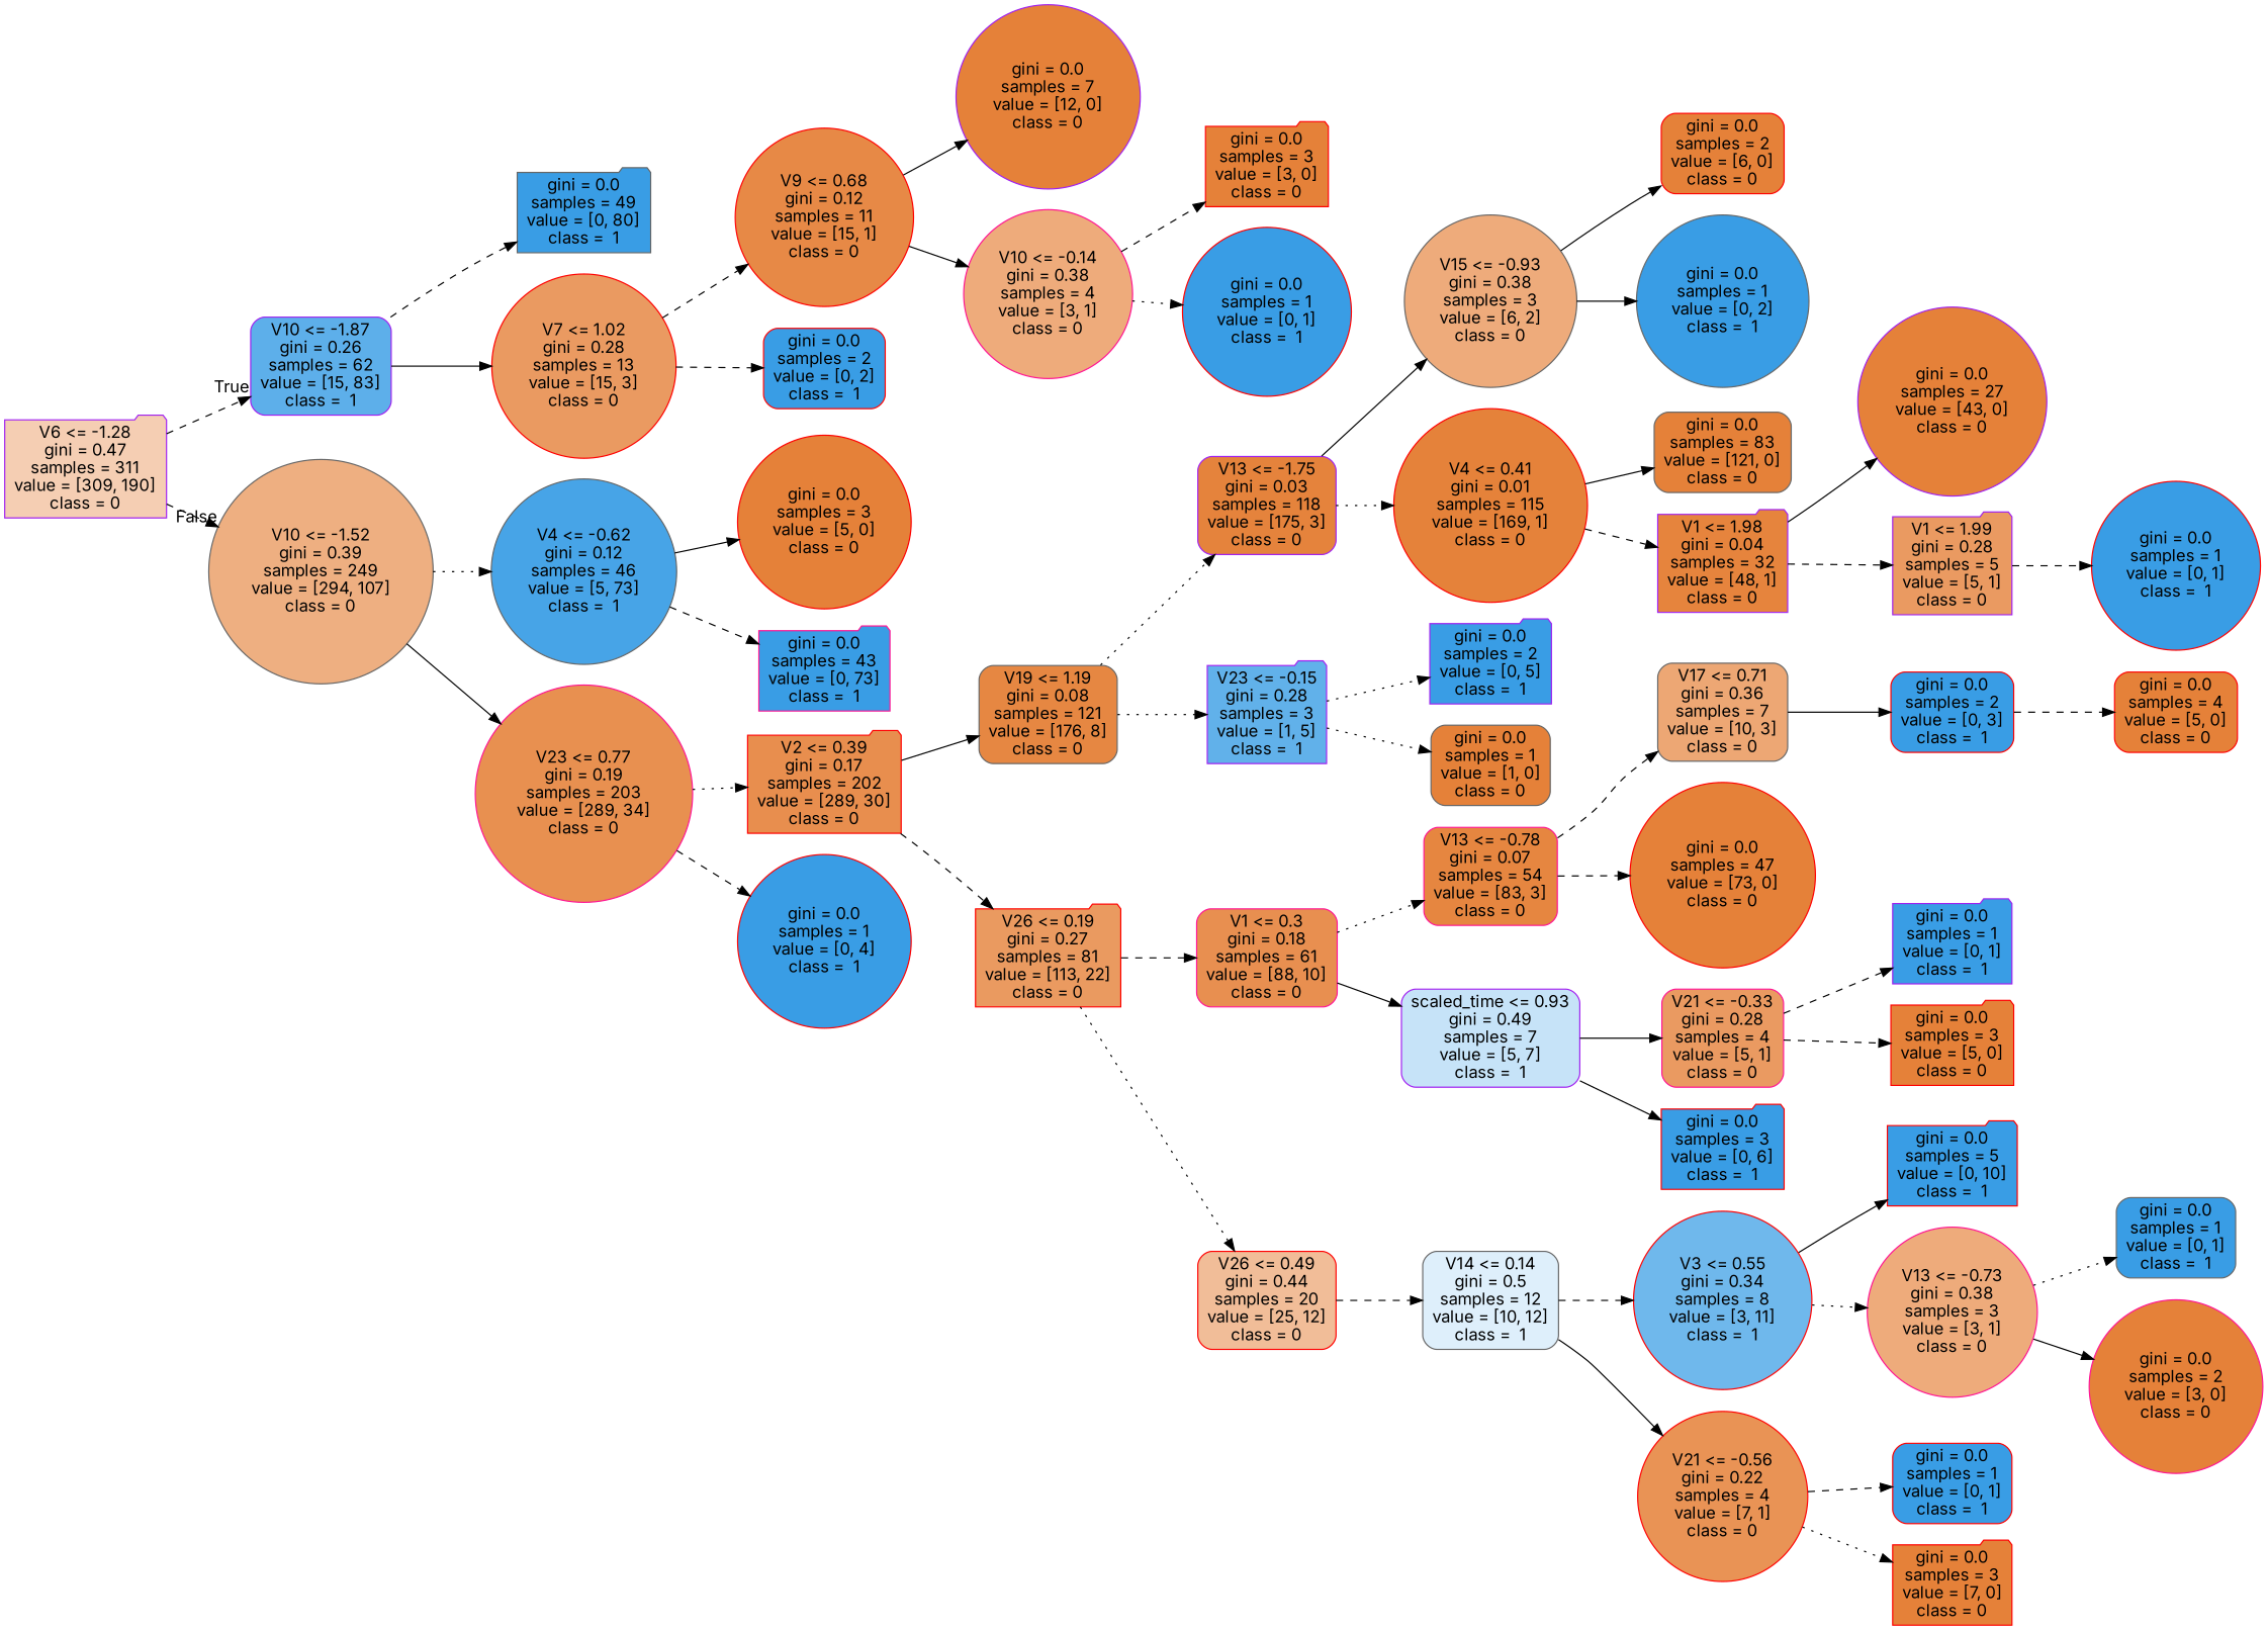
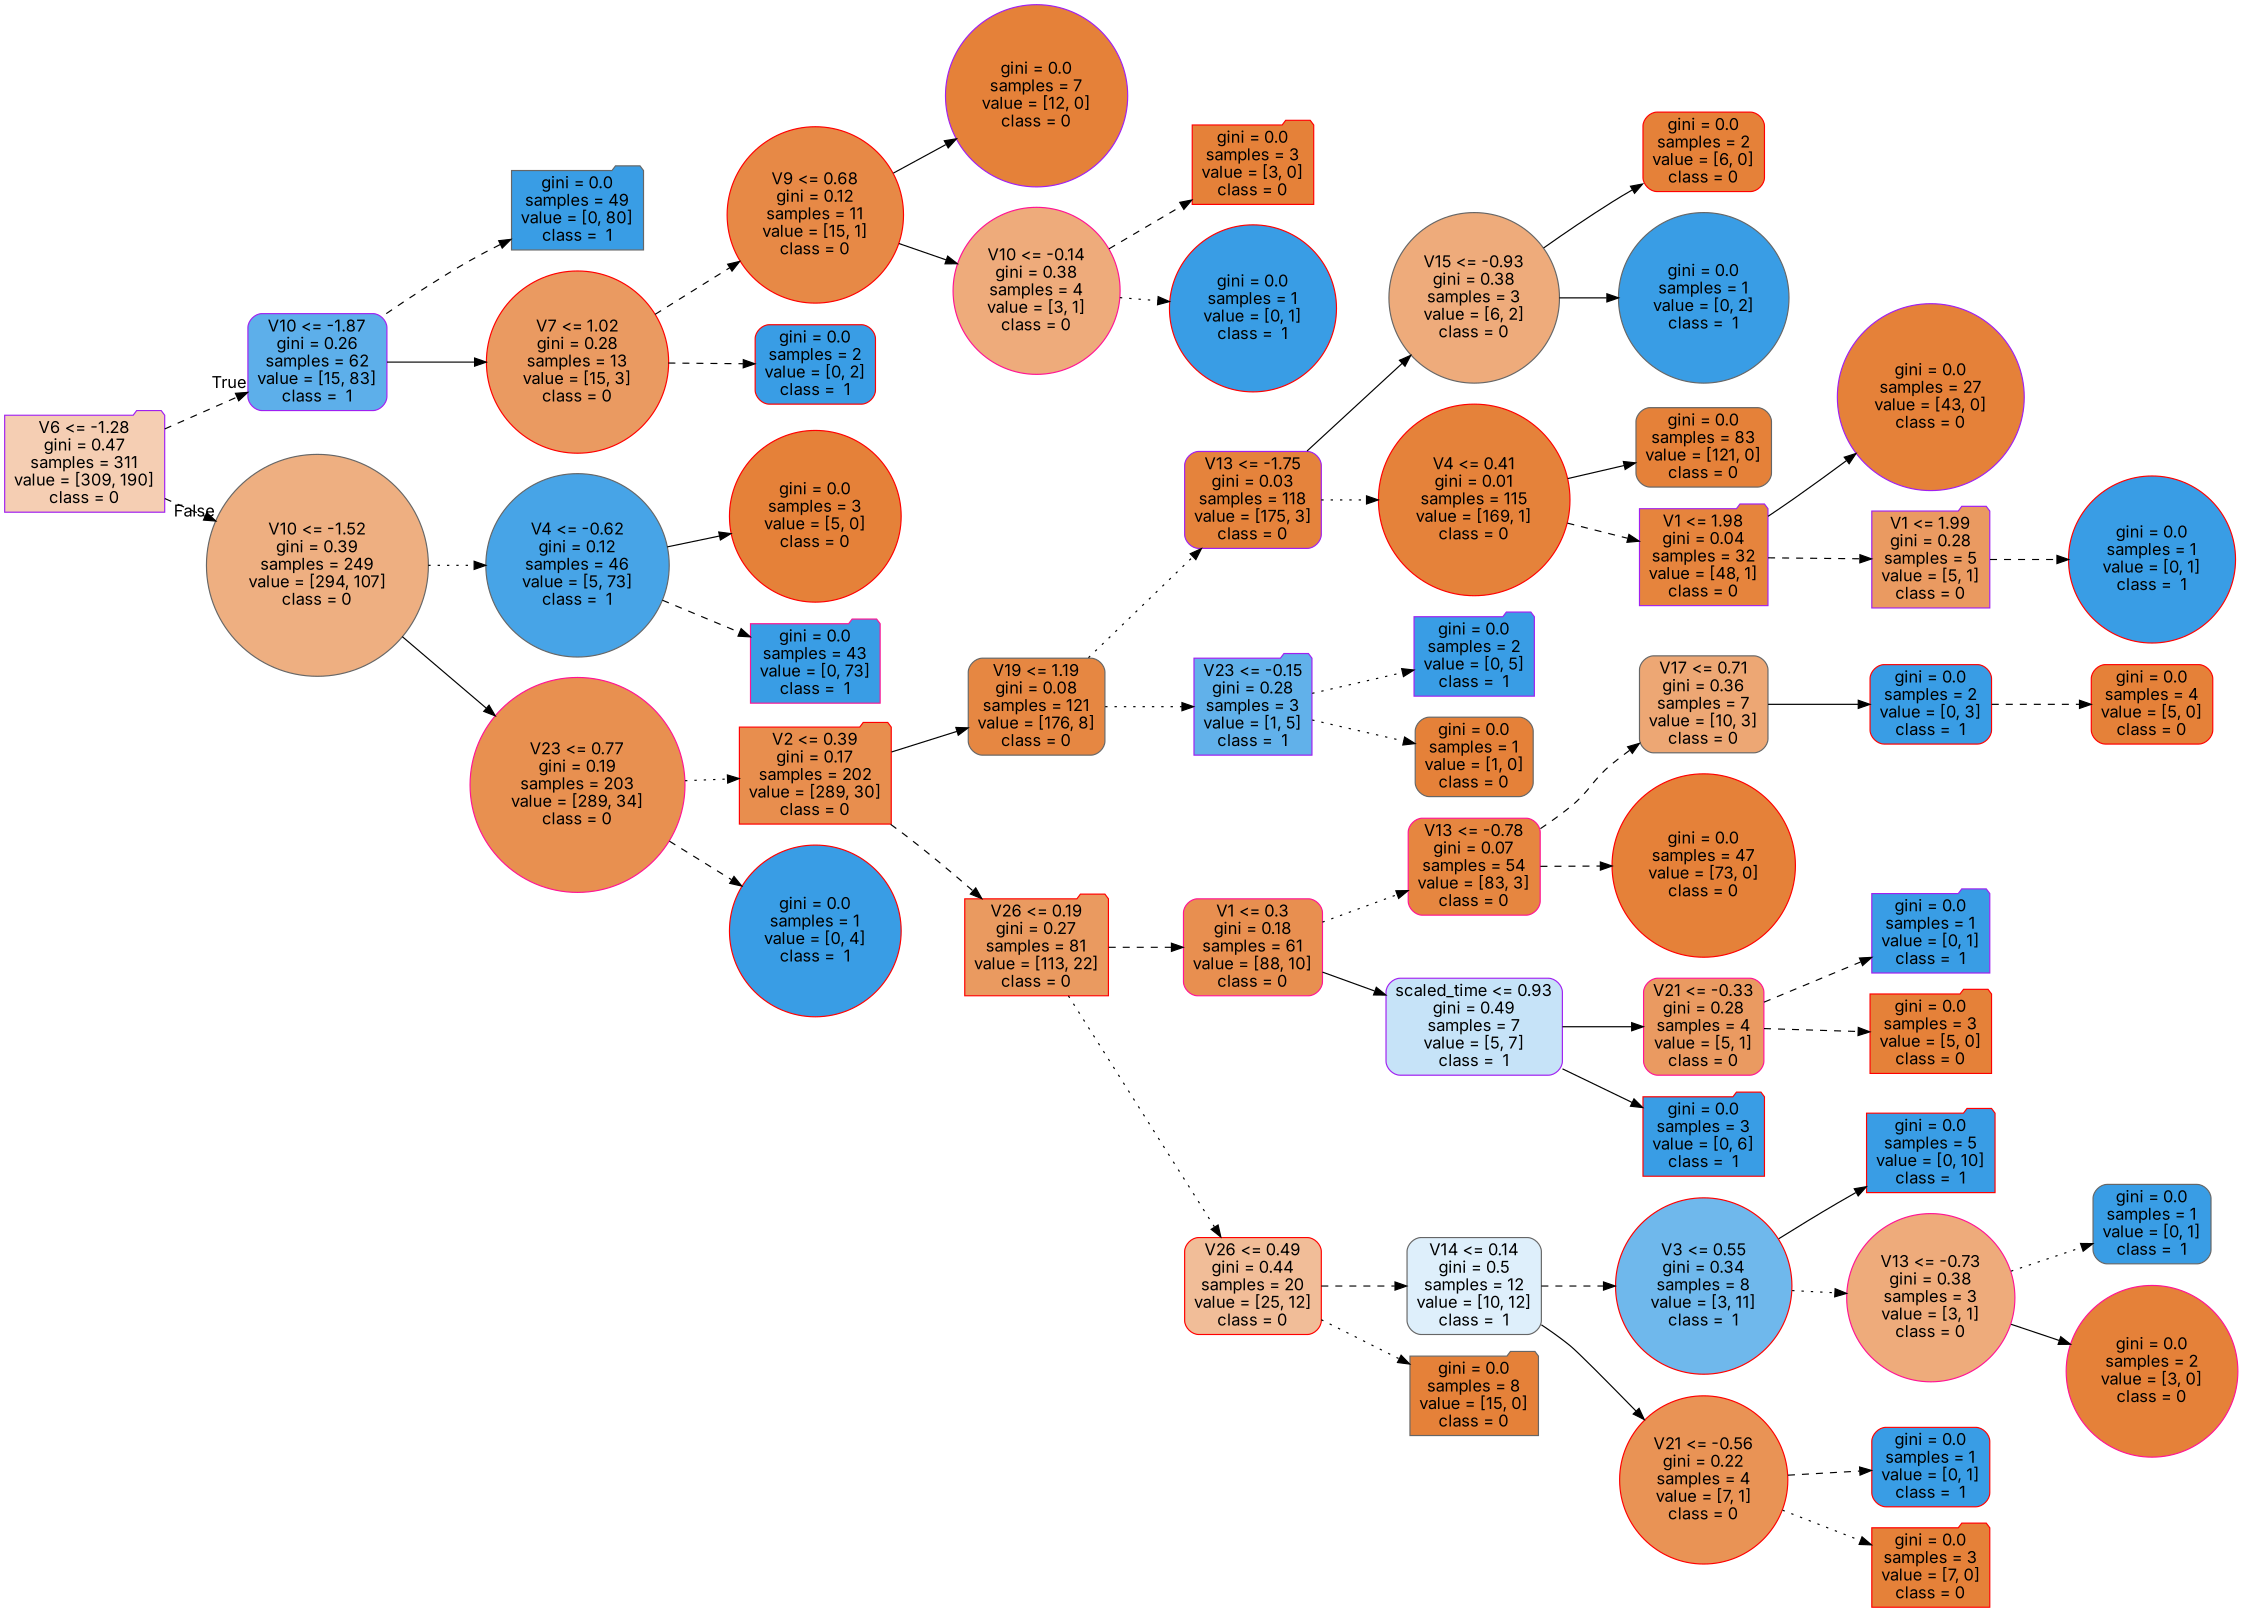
  digraph {
    fontname=Inter
    rankdir=LR
    node [color=red fillcolor="#399de5" fontname=Inter shape=circle style="filled, rounded"]
    edge [fontname=Inter style=dashed]
    n1 [color=purple fillcolor="#f5ceb3" label="V6 <= -1.28\ngini = 0.47\nsamples = 311\nvalue = [309, 190]\nclass = 0" shape=folder]
    n2 [color=purple fillcolor="#5dafea" label="V10 <= -1.87\ngini = 0.26\nsamples = 62\nvalue = [15, 83]\nclass =  1" shape=box]
    n3 [color=gray40 fillcolor="#eeaf81" label="V10 <= -1.52\ngini = 0.39\nsamples = 249\nvalue = [294, 107]\nclass = 0"]
    n4 [color=gray40 label="gini = 0.0\nsamples = 49\nvalue = [0, 80]\nclass =  1" shape=folder]
    n5 [fillcolor="#ea9a61" label="V7 <= 1.02\ngini = 0.28\nsamples = 13\nvalue = [15, 3]\nclass = 0"]
    n6 [color=gray40 fillcolor="#47a4e7" label="V4 <= -0.62\ngini = 0.12\nsamples = 46\nvalue = [5, 73]\nclass =  1"]
    n7 [color=deeppink fillcolor="#e89050" label="V23 <= 0.77\ngini = 0.19\nsamples = 203\nvalue = [289, 34]\nclass = 0"]
    n8 [fillcolor="#e78946" label="V9 <= 0.68\ngini = 0.12\nsamples = 11\nvalue = [15, 1]\nclass = 0"]
    n9 [label="gini = 0.0\nsamples = 2\nvalue = [0, 2]\nclass =  1" shape=box]
    n10 [color=purple fillcolor="#e58139" label="gini = 0.0\nsamples = 7\nvalue = [12, 0]\nclass = 0"]
    n11 [color=deeppink fillcolor="#eeab7b" label="V10 <= -0.14\ngini = 0.38\nsamples = 4\nvalue = [3, 1]\nclass = 0"]
    n12 [fillcolor="#e58139" label="gini = 0.0\nsamples = 3\nvalue = [3, 0]\nclass = 0" shape=folder]
    n13 [label="gini = 0.0\nsamples = 1\nvalue = [0, 1]\nclass =  1"]
    n14 [fillcolor="#e58139" label="gini = 0.0\nsamples = 3\nvalue = [5, 0]\nclass = 0"]
    n15 [color=deeppink label="gini = 0.0\nsamples = 43\nvalue = [0, 73]\nclass =  1" shape=folder]
    n16 [fillcolor="#e88e4e" label="V2 <= 0.39\ngini = 0.17\nsamples = 202\nvalue = [289, 30]\nclass = 0" shape=folder]
    n17 [label="gini = 0.0\nsamples = 1\nvalue = [0, 4]\nclass =  1"]
    n18 [color=gray40 fillcolor="#e68742" label="V19 <= 1.19\ngini = 0.08\nsamples = 121\nvalue = [176, 8]\nclass = 0" shape=box]
    n19 [fillcolor="#ea9a60" label="V26 <= 0.19\ngini = 0.27\nsamples = 81\nvalue = [113, 22]\nclass = 0" shape=folder]
    n20 [color=purple fillcolor="#e5833c" label="V13 <= -1.75\ngini = 0.03\nsamples = 118\nvalue = [175, 3]\nclass = 0" shape=box]
    n21 [color=purple fillcolor="#61b1ea" label="V23 <= -0.15\ngini = 0.28\nsamples = 3\nvalue = [1, 5]\nclass =  1" shape=folder]
    n22 [color=deeppink fillcolor="#e88f50" label="V1 <= 0.3\ngini = 0.18\nsamples = 61\nvalue = [88, 10]\nclass = 0" shape=box]
    n23 [fillcolor="#f1bd98" label="V26 <= 0.49\ngini = 0.44\nsamples = 20\nvalue = [25, 12]\nclass = 0" shape=box]
    n24 [color=gray40 fillcolor="#eeab7b" label="V15 <= -0.93\ngini = 0.38\nsamples = 3\nvalue = [6, 2]\nclass = 0"]
    n25 [fillcolor="#e5823a" label="V4 <= 0.41\ngini = 0.01\nsamples = 115\nvalue = [169, 1]\nclass = 0"]
    n26 [color=purple label="gini = 0.0\nsamples = 2\nvalue = [0, 5]\nclass =  1" shape=folder]
    n27 [color=gray40 fillcolor="#e58139" label="gini = 0.0\nsamples = 1\nvalue = [1, 0]\nclass = 0" shape=box]
    n28 [fillcolor="#e58139" label="gini = 0.0\nsamples = 2\nvalue = [6, 0]\nclass = 0" shape=box]
    n29 [color=gray40 label="gini = 0.0\nsamples = 1\nvalue = [0, 2]\nclass =  1"]
    n30 [color=gray40 fillcolor="#e58139" label="gini = 0.0\nsamples = 83\nvalue = [121, 0]\nclass = 0" shape=box]
    n31 [color=purple fillcolor="#e6843d" label="V1 <= 1.98\ngini = 0.04\nsamples = 32\nvalue = [48, 1]\nclass = 0" shape=folder]
    n32 [color=purple fillcolor="#e58139" label="gini = 0.0\nsamples = 27\nvalue = [43, 0]\nclass = 0"]
    n33 [color=purple fillcolor="#ea9a61" label="V1 <= 1.99\ngini = 0.28\nsamples = 5\nvalue = [5, 1]\nclass = 0" shape=folder]
    n34 [label="gini = 0.0\nsamples = 1\nvalue = [0, 1]\nclass =  1"]
    n35 [fillcolor="#e58139" label="gini = 0.0\nsamples = 4\nvalue = [5, 0]\nclass = 0" shape=box]
    n36 [color=deeppink fillcolor="#e68640" label="V13 <= -0.78\ngini = 0.07\nsamples = 54\nvalue = [83, 3]\nclass = 0" shape=box]
    n37 [color=purple fillcolor="#c6e3f8" label="scaled_time <= 0.93\ngini = 0.49\nsamples = 7\nvalue = [5, 7]\nclass =  1" shape=box]
    n38 [color=gray40 fillcolor="#deeffb" label="V14 <= 0.14\ngini = 0.5\nsamples = 12\nvalue = [10, 12]\nclass =  1" shape=box]
+   n39 [color=gray40 fillcolor="#e58139" label="gini = 0.0\nsamples = 8\nvalue = [15, 0]\nclass = 0" shape=folder]
    n40 [color=gray40 fillcolor="#eda774" label="V17 <= 0.71\ngini = 0.36\nsamples = 7\nvalue = [10, 3]\nclass = 0" shape=box]
    n41 [fillcolor="#e58139" label="gini = 0.0\nsamples = 47\nvalue = [73, 0]\nclass = 0"]
    n42 [color=deeppink fillcolor="#ea9a61" label="V21 <= -0.33\ngini = 0.28\nsamples = 4\nvalue = [5, 1]\nclass = 0" shape=box]
    n43 [label="gini = 0.0\nsamples = 3\nvalue = [0, 6]\nclass =  1" shape=folder]
    n44 [label="gini = 0.0\nsamples = 2\nvalue = [0, 3]\nclass =  1" shape=box]
    n45 [color=purple label="gini = 0.0\nsamples = 1\nvalue = [0, 1]\nclass =  1" shape=folder]
    n46 [fillcolor="#e58139" label="gini = 0.0\nsamples = 3\nvalue = [5, 0]\nclass = 0" shape=folder]
    n47 [fillcolor="#6fb8ec" label="V3 <= 0.55\ngini = 0.34\nsamples = 8\nvalue = [3, 11]\nclass =  1"]
    n48 [fillcolor="#e99355" label="V21 <= -0.56\ngini = 0.22\nsamples = 4\nvalue = [7, 1]\nclass = 0"]
    n49 [label="gini = 0.0\nsamples = 5\nvalue = [0, 10]\nclass =  1" shape=folder]
    n50 [color=deeppink fillcolor="#eeab7b" label="V13 <= -0.73\ngini = 0.38\nsamples = 3\nvalue = [3, 1]\nclass = 0"]
    n51 [label="gini = 0.0\nsamples = 1\nvalue = [0, 1]\nclass =  1" shape=box]
    n52 [fillcolor="#e58139" label="gini = 0.0\nsamples = 3\nvalue = [7, 0]\nclass = 0" shape=folder]
    n53 [color=gray40 label="gini = 0.0\nsamples = 1\nvalue = [0, 1]\nclass =  1" shape=box]
    n54 [color=deeppink fillcolor="#e58139" label="gini = 0.0\nsamples = 2\nvalue = [3, 0]\nclass = 0"]
    n1 -> n2 [headlabel=True labelangle=45 labeldistance=2.5]
    n1 -> n3 [headlabel=False labelangle=-45 labeldistance=2.5]
    n2 -> n4
    n2 -> n5 [style=solid]
    n3 -> n6 [style=dotted]
    n3 -> n7 [style=solid]
    n5 -> n8
    n5 -> n9
    n6 -> n14 [style=solid]
    n6 -> n15
    n7 -> n16 [style=dotted]
    n7 -> n17
    n8 -> n10 [style=solid]
    n8 -> n11 [style=solid]
    n11 -> n12
    n11 -> n13 [style=dotted]
    n16 -> n18 [style=solid]
    n16 -> n19
    n18 -> n20 [style=dotted]
    n18 -> n21 [style=dotted]
    n19 -> n22
    n19 -> n23 [style=dotted]
    n20 -> n24 [style=solid]
    n20 -> n25 [style=dotted]
    n21 -> n26 [style=dotted]
    n21 -> n27 [style=dotted]
    n22 -> n36 [style=dotted]
    n22 -> n37 [style=solid]
    n23 -> n38
+   n23 -> n39 [style=dotted]
    n24 -> n28 [style=solid]
    n24 -> n29 [style=solid]
    n25 -> n30 [style=solid]
    n25 -> n31
    n31 -> n32 [style=solid]
    n31 -> n33
    n33 -> n34
    n36 -> n40
    n36 -> n41
    n37 -> n42 [style=solid]
    n37 -> n43 [style=solid]
    n38 -> n47
    n38 -> n48 [style=solid]
    n40 -> n44 [style=solid]
    n42 -> n45
    n42 -> n46
    n44 -> n35
    n47 -> n49 [style=solid]
    n47 -> n50 [style=dotted]
    n48 -> n51
    n48 -> n52 [style=dotted]
    n50 -> n53 [style=dotted]
    n50 -> n54 [style=solid]
  }
